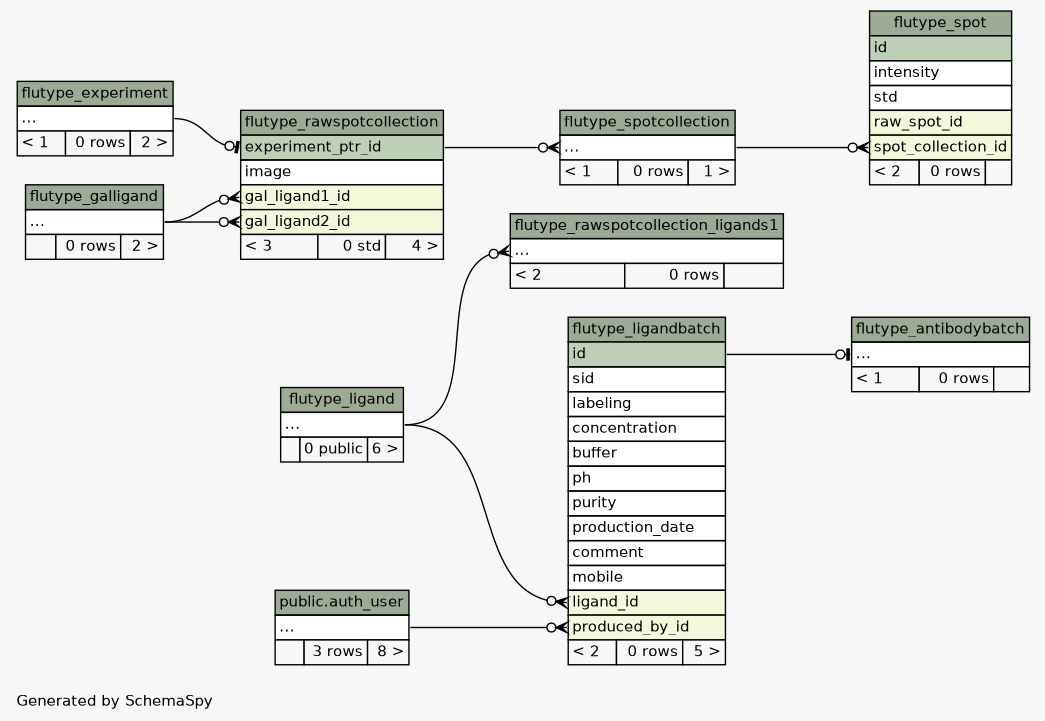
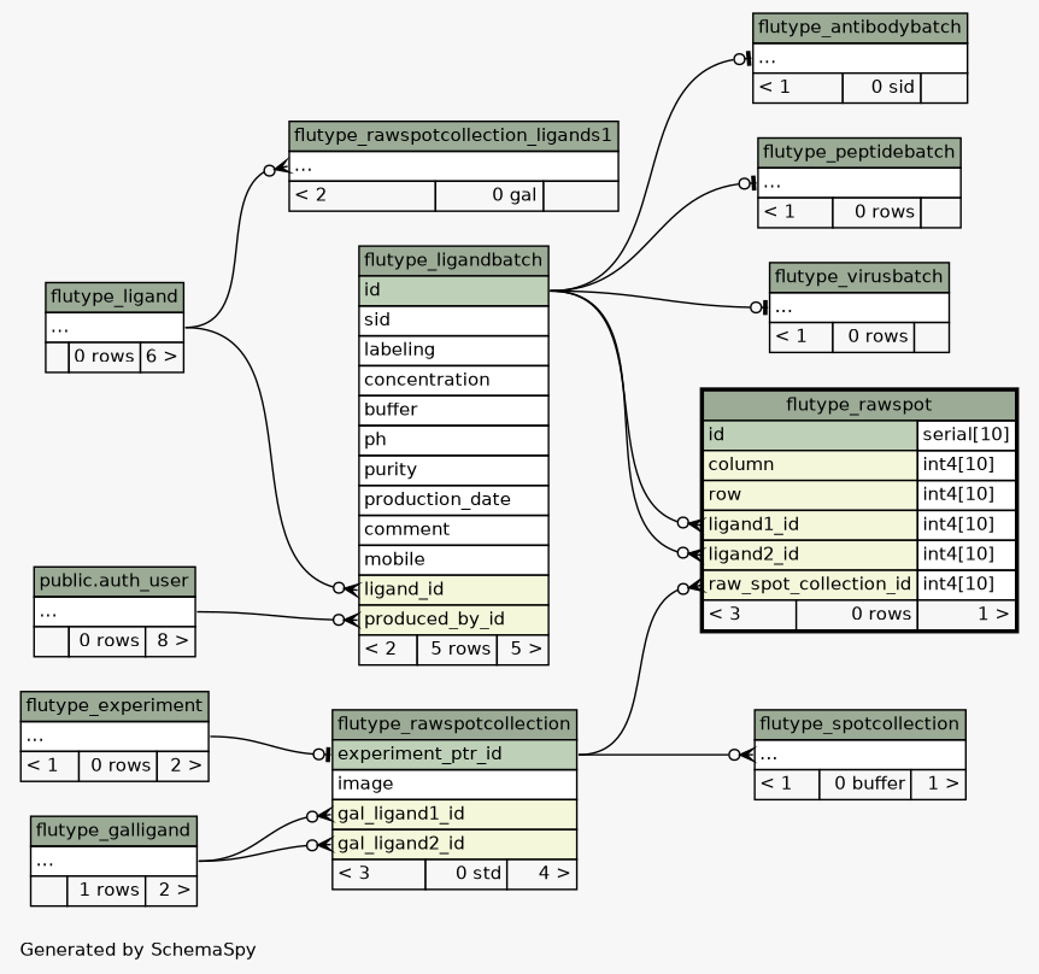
  digraph {
    bgcolor="#f7f7f7"
    fontname=Helvetica
    fontsize=11
    label="\nGenerated by SchemaSpy"
    labeljust=l
    nodesep=0.18
    rankdir=RL
    ranksep=0.46
    node [fontname=Helvetica fontsize=11 shape=plaintext]
    edge [arrowhead=none arrowsize=0.8 arrowtail=crowodot dir=back headport="elipses:e" tailport="elipses:w"]
-   n1 [label=<     <TABLE BORDER="0" CELLBORDER="1" CELLSPACING="0" BGCOLOR="#ffffff">       <TR><TD COLSPAN="3" BGCOLOR="#9bab96" ALIGN="CENTER">flutype_antibodybatch</TD></TR>       <TR><TD PORT="elipses" COLSPAN="3" ALIGN="LEFT">...</TD></TR>       <TR><TD ALIGN="LEFT" BGCOLOR="#f7f7f7">&lt; 1</TD><TD ALIGN="RIGHT" BGCOLOR="#f7f7f7">0 rows</TD><TD ALIGN="RIGHT" BGCOLOR="#f7f7f7">  </TD></TR>     </TABLE>>]
-   n2 [label=<     <TABLE BORDER="0" CELLBORDER="1" CELLSPACING="0" BGCOLOR="#ffffff">       <TR><TD COLSPAN="3" BGCOLOR="#9bab96" ALIGN="CENTER">flutype_ligandbatch</TD></TR>       <TR><TD PORT="id" COLSPAN="3" BGCOLOR="#bed1b8" ALIGN="LEFT">id</TD></TR>       <TR><TD PORT="sid" COLSPAN="3" ALIGN="LEFT">sid</TD></TR>       <TR><TD PORT="labeling" COLSPAN="3" ALIGN="LEFT">labeling</TD></TR>       <TR><TD PORT="concentration" COLSPAN="3" ALIGN="LEFT">concentration</TD></TR>       <TR><TD PORT="buffer" COLSPAN="3" ALIGN="LEFT">buffer</TD></TR>       <TR><TD PORT="ph" COLSPAN="3" ALIGN="LEFT">ph</TD></TR>       <TR><TD PORT="purity" COLSPAN="3" ALIGN="LEFT">purity</TD></TR>       <TR><TD PORT="production_date" COLSPAN="3" ALIGN="LEFT">production_date</TD></TR>       <TR><TD PORT="comment" COLSPAN="3" ALIGN="LEFT">comment</TD></TR>       <TR><TD PORT="mobile" COLSPAN="3" ALIGN="LEFT">mobile</TD></TR>       <TR><TD PORT="ligand_id" COLSPAN="3" BGCOLOR="#f4f7da" ALIGN="LEFT">ligand_id</TD></TR>       <TR><TD PORT="produced_by_id" COLSPAN="3" BGCOLOR="#f4f7da" ALIGN="LEFT">produced_by_id</TD></TR>       <TR><TD ALIGN="LEFT" BGCOLOR="#f7f7f7">&lt; 2</TD><TD ALIGN="RIGHT" BGCOLOR="#f7f7f7">0 rows</TD><TD ALIGN="RIGHT" BGCOLOR="#f7f7f7">5 &gt;</TD></TR>     </TABLE>>]
-   n3 [label=<     <TABLE BORDER="0" CELLBORDER="1" CELLSPACING="0" BGCOLOR="#ffffff">       <TR><TD COLSPAN="3" BGCOLOR="#9bab96" ALIGN="CENTER">flutype_ligand</TD></TR>       <TR><TD PORT="elipses" COLSPAN="3" ALIGN="LEFT">...</TD></TR>       <TR><TD ALIGN="LEFT" BGCOLOR="#f7f7f7">  </TD><TD ALIGN="RIGHT" BGCOLOR="#f7f7f7">0 public</TD><TD ALIGN="RIGHT" BGCOLOR="#f7f7f7">6 &gt;</TD></TR>     </TABLE>>]
-   n4 [label=<     <TABLE BORDER="0" CELLBORDER="1" CELLSPACING="0" BGCOLOR="#ffffff">       <TR><TD COLSPAN="3" BGCOLOR="#9bab96" ALIGN="CENTER">public.auth_user</TD></TR>       <TR><TD PORT="elipses" COLSPAN="3" ALIGN="LEFT">...</TD></TR>       <TR><TD ALIGN="LEFT" BGCOLOR="#f7f7f7">  </TD><TD ALIGN="RIGHT" BGCOLOR="#f7f7f7">3 rows</TD><TD ALIGN="RIGHT" BGCOLOR="#f7f7f7">8 &gt;</TD></TR>     </TABLE>>]
+   n1 [label=<     <TABLE BORDER="0" CELLBORDER="1" CELLSPACING="0" BGCOLOR="#ffffff">       <TR><TD COLSPAN="3" BGCOLOR="#9bab96" ALIGN="CENTER">flutype_antibodybatch</TD></TR>       <TR><TD PORT="elipses" COLSPAN="3" ALIGN="LEFT">...</TD></TR>       <TR><TD ALIGN="LEFT" BGCOLOR="#f7f7f7">&lt; 1</TD><TD ALIGN="RIGHT" BGCOLOR="#f7f7f7">0 sid</TD><TD ALIGN="RIGHT" BGCOLOR="#f7f7f7">  </TD></TR>     </TABLE>>]
+   n2 [label=<     <TABLE BORDER="0" CELLBORDER="1" CELLSPACING="0" BGCOLOR="#ffffff">       <TR><TD COLSPAN="3" BGCOLOR="#9bab96" ALIGN="CENTER">flutype_ligandbatch</TD></TR>       <TR><TD PORT="id" COLSPAN="3" BGCOLOR="#bed1b8" ALIGN="LEFT">id</TD></TR>       <TR><TD PORT="sid" COLSPAN="3" ALIGN="LEFT">sid</TD></TR>       <TR><TD PORT="labeling" COLSPAN="3" ALIGN="LEFT">labeling</TD></TR>       <TR><TD PORT="concentration" COLSPAN="3" ALIGN="LEFT">concentration</TD></TR>       <TR><TD PORT="buffer" COLSPAN="3" ALIGN="LEFT">buffer</TD></TR>       <TR><TD PORT="ph" COLSPAN="3" ALIGN="LEFT">ph</TD></TR>       <TR><TD PORT="purity" COLSPAN="3" ALIGN="LEFT">purity</TD></TR>       <TR><TD PORT="production_date" COLSPAN="3" ALIGN="LEFT">production_date</TD></TR>       <TR><TD PORT="comment" COLSPAN="3" ALIGN="LEFT">comment</TD></TR>       <TR><TD PORT="mobile" COLSPAN="3" ALIGN="LEFT">mobile</TD></TR>       <TR><TD PORT="ligand_id" COLSPAN="3" BGCOLOR="#f4f7da" ALIGN="LEFT">ligand_id</TD></TR>       <TR><TD PORT="produced_by_id" COLSPAN="3" BGCOLOR="#f4f7da" ALIGN="LEFT">produced_by_id</TD></TR>       <TR><TD ALIGN="LEFT" BGCOLOR="#f7f7f7">&lt; 2</TD><TD ALIGN="RIGHT" BGCOLOR="#f7f7f7">5 rows</TD><TD ALIGN="RIGHT" BGCOLOR="#f7f7f7">5 &gt;</TD></TR>     </TABLE>>]
+   n3 [label=<     <TABLE BORDER="0" CELLBORDER="1" CELLSPACING="0" BGCOLOR="#ffffff">       <TR><TD COLSPAN="3" BGCOLOR="#9bab96" ALIGN="CENTER">flutype_ligand</TD></TR>       <TR><TD PORT="elipses" COLSPAN="3" ALIGN="LEFT">...</TD></TR>       <TR><TD ALIGN="LEFT" BGCOLOR="#f7f7f7">  </TD><TD ALIGN="RIGHT" BGCOLOR="#f7f7f7">0 rows</TD><TD ALIGN="RIGHT" BGCOLOR="#f7f7f7">6 &gt;</TD></TR>     </TABLE>>]
+   n4 [label=<     <TABLE BORDER="0" CELLBORDER="1" CELLSPACING="0" BGCOLOR="#ffffff">       <TR><TD COLSPAN="3" BGCOLOR="#9bab96" ALIGN="CENTER">public.auth_user</TD></TR>       <TR><TD PORT="elipses" COLSPAN="3" ALIGN="LEFT">...</TD></TR>       <TR><TD ALIGN="LEFT" BGCOLOR="#f7f7f7">  </TD><TD ALIGN="RIGHT" BGCOLOR="#f7f7f7">0 rows</TD><TD ALIGN="RIGHT" BGCOLOR="#f7f7f7">8 &gt;</TD></TR>     </TABLE>>]
+   n5 [label=<     <TABLE BORDER="0" CELLBORDER="1" CELLSPACING="0" BGCOLOR="#ffffff">       <TR><TD COLSPAN="3" BGCOLOR="#9bab96" ALIGN="CENTER">flutype_peptidebatch</TD></TR>       <TR><TD PORT="elipses" COLSPAN="3" ALIGN="LEFT">...</TD></TR>       <TR><TD ALIGN="LEFT" BGCOLOR="#f7f7f7">&lt; 1</TD><TD ALIGN="RIGHT" BGCOLOR="#f7f7f7">0 rows</TD><TD ALIGN="RIGHT" BGCOLOR="#f7f7f7">  </TD></TR>     </TABLE>>]
+   n6 [label=<     <TABLE BORDER="2" CELLBORDER="1" CELLSPACING="0" BGCOLOR="#ffffff">       <TR><TD COLSPAN="3" BGCOLOR="#9bab96" ALIGN="CENTER">flutype_rawspot</TD></TR>       <TR><TD PORT="id" COLSPAN="2" BGCOLOR="#bed1b8" ALIGN="LEFT">id</TD><TD PORT="id.type" ALIGN="LEFT">serial[10]</TD></TR>       <TR><TD PORT="column" COLSPAN="2" BGCOLOR="#f4f7da" ALIGN="LEFT">column</TD><TD PORT="column.type" ALIGN="LEFT">int4[10]</TD></TR>       <TR><TD PORT="row" COLSPAN="2" BGCOLOR="#f4f7da" ALIGN="LEFT">row</TD><TD PORT="row.type" ALIGN="LEFT">int4[10]</TD></TR>       <TR><TD PORT="ligand1_id" COLSPAN="2" BGCOLOR="#f4f7da" ALIGN="LEFT">ligand1_id</TD><TD PORT="ligand1_id.type" ALIGN="LEFT">int4[10]</TD></TR>       <TR><TD PORT="ligand2_id" COLSPAN="2" BGCOLOR="#f4f7da" ALIGN="LEFT">ligand2_id</TD><TD PORT="ligand2_id.type" ALIGN="LEFT">int4[10]</TD></TR>       <TR><TD PORT="raw_spot_collection_id" COLSPAN="2" BGCOLOR="#f4f7da" ALIGN="LEFT">raw_spot_collection_id</TD><TD PORT="raw_spot_collection_id.type" ALIGN="LEFT">int4[10]</TD></TR>       <TR><TD ALIGN="LEFT" BGCOLOR="#f7f7f7">&lt; 3</TD><TD ALIGN="RIGHT" BGCOLOR="#f7f7f7">0 rows</TD><TD ALIGN="RIGHT" BGCOLOR="#f7f7f7">1 &gt;</TD></TR>     </TABLE>>]
    n7 [label=<     <TABLE BORDER="0" CELLBORDER="1" CELLSPACING="0" BGCOLOR="#ffffff">       <TR><TD COLSPAN="3" BGCOLOR="#9bab96" ALIGN="CENTER">flutype_rawspotcollection</TD></TR>       <TR><TD PORT="experiment_ptr_id" COLSPAN="3" BGCOLOR="#bed1b8" ALIGN="LEFT">experiment_ptr_id</TD></TR>       <TR><TD PORT="image" COLSPAN="3" ALIGN="LEFT">image</TD></TR>       <TR><TD PORT="gal_ligand1_id" COLSPAN="3" BGCOLOR="#f4f7da" ALIGN="LEFT">gal_ligand1_id</TD></TR>       <TR><TD PORT="gal_ligand2_id" COLSPAN="3" BGCOLOR="#f4f7da" ALIGN="LEFT">gal_ligand2_id</TD></TR>       <TR><TD ALIGN="LEFT" BGCOLOR="#f7f7f7">&lt; 3</TD><TD ALIGN="RIGHT" BGCOLOR="#f7f7f7">0 std</TD><TD ALIGN="RIGHT" BGCOLOR="#f7f7f7">4 &gt;</TD></TR>     </TABLE>>]
    n8 [label=<     <TABLE BORDER="0" CELLBORDER="1" CELLSPACING="0" BGCOLOR="#ffffff">       <TR><TD COLSPAN="3" BGCOLOR="#9bab96" ALIGN="CENTER">flutype_experiment</TD></TR>       <TR><TD PORT="elipses" COLSPAN="3" ALIGN="LEFT">...</TD></TR>       <TR><TD ALIGN="LEFT" BGCOLOR="#f7f7f7">&lt; 1</TD><TD ALIGN="RIGHT" BGCOLOR="#f7f7f7">0 rows</TD><TD ALIGN="RIGHT" BGCOLOR="#f7f7f7">2 &gt;</TD></TR>     </TABLE>>]
-   n9 [label=<     <TABLE BORDER="0" CELLBORDER="1" CELLSPACING="0" BGCOLOR="#ffffff">       <TR><TD COLSPAN="3" BGCOLOR="#9bab96" ALIGN="CENTER">flutype_galligand</TD></TR>       <TR><TD PORT="elipses" COLSPAN="3" ALIGN="LEFT">...</TD></TR>       <TR><TD ALIGN="LEFT" BGCOLOR="#f7f7f7">  </TD><TD ALIGN="RIGHT" BGCOLOR="#f7f7f7">0 rows</TD><TD ALIGN="RIGHT" BGCOLOR="#f7f7f7">2 &gt;</TD></TR>     </TABLE>>]
-   n10 [label=<     <TABLE BORDER="0" CELLBORDER="1" CELLSPACING="0" BGCOLOR="#ffffff">       <TR><TD COLSPAN="3" BGCOLOR="#9bab96" ALIGN="CENTER">flutype_rawspotcollection_ligands1</TD></TR>       <TR><TD PORT="elipses" COLSPAN="3" ALIGN="LEFT">...</TD></TR>       <TR><TD ALIGN="LEFT" BGCOLOR="#f7f7f7">&lt; 2</TD><TD ALIGN="RIGHT" BGCOLOR="#f7f7f7">0 rows</TD><TD ALIGN="RIGHT" BGCOLOR="#f7f7f7">  </TD></TR>     </TABLE>>]
-   n11 [label=<     <TABLE BORDER="0" CELLBORDER="1" CELLSPACING="0" BGCOLOR="#ffffff">       <TR><TD COLSPAN="3" BGCOLOR="#9bab96" ALIGN="CENTER">flutype_spot</TD></TR>       <TR><TD PORT="id" COLSPAN="3" BGCOLOR="#bed1b8" ALIGN="LEFT">id</TD></TR>       <TR><TD PORT="intensity" COLSPAN="3" ALIGN="LEFT">intensity</TD></TR>       <TR><TD PORT="std" COLSPAN="3" ALIGN="LEFT">std</TD></TR>       <TR><TD PORT="raw_spot_id" COLSPAN="3" BGCOLOR="#f4f7da" ALIGN="LEFT">raw_spot_id</TD></TR>       <TR><TD PORT="spot_collection_id" COLSPAN="3" BGCOLOR="#f4f7da" ALIGN="LEFT">spot_collection_id</TD></TR>       <TR><TD ALIGN="LEFT" BGCOLOR="#f7f7f7">&lt; 2</TD><TD ALIGN="RIGHT" BGCOLOR="#f7f7f7">0 rows</TD><TD ALIGN="RIGHT" BGCOLOR="#f7f7f7">  </TD></TR>     </TABLE>>]
-   n12 [label=<     <TABLE BORDER="0" CELLBORDER="1" CELLSPACING="0" BGCOLOR="#ffffff">       <TR><TD COLSPAN="3" BGCOLOR="#9bab96" ALIGN="CENTER">flutype_spotcollection</TD></TR>       <TR><TD PORT="elipses" COLSPAN="3" ALIGN="LEFT">...</TD></TR>       <TR><TD ALIGN="LEFT" BGCOLOR="#f7f7f7">&lt; 1</TD><TD ALIGN="RIGHT" BGCOLOR="#f7f7f7">0 rows</TD><TD ALIGN="RIGHT" BGCOLOR="#f7f7f7">1 &gt;</TD></TR>     </TABLE>>]
+   n9 [label=<     <TABLE BORDER="0" CELLBORDER="1" CELLSPACING="0" BGCOLOR="#ffffff">       <TR><TD COLSPAN="3" BGCOLOR="#9bab96" ALIGN="CENTER">flutype_galligand</TD></TR>       <TR><TD PORT="elipses" COLSPAN="3" ALIGN="LEFT">...</TD></TR>       <TR><TD ALIGN="LEFT" BGCOLOR="#f7f7f7">  </TD><TD ALIGN="RIGHT" BGCOLOR="#f7f7f7">1 rows</TD><TD ALIGN="RIGHT" BGCOLOR="#f7f7f7">2 &gt;</TD></TR>     </TABLE>>]
+   n10 [label=<     <TABLE BORDER="0" CELLBORDER="1" CELLSPACING="0" BGCOLOR="#ffffff">       <TR><TD COLSPAN="3" BGCOLOR="#9bab96" ALIGN="CENTER">flutype_rawspotcollection_ligands1</TD></TR>       <TR><TD PORT="elipses" COLSPAN="3" ALIGN="LEFT">...</TD></TR>       <TR><TD ALIGN="LEFT" BGCOLOR="#f7f7f7">&lt; 2</TD><TD ALIGN="RIGHT" BGCOLOR="#f7f7f7">0 gal</TD><TD ALIGN="RIGHT" BGCOLOR="#f7f7f7">  </TD></TR>     </TABLE>>]
+   n12 [label=<     <TABLE BORDER="0" CELLBORDER="1" CELLSPACING="0" BGCOLOR="#ffffff">       <TR><TD COLSPAN="3" BGCOLOR="#9bab96" ALIGN="CENTER">flutype_spotcollection</TD></TR>       <TR><TD PORT="elipses" COLSPAN="3" ALIGN="LEFT">...</TD></TR>       <TR><TD ALIGN="LEFT" BGCOLOR="#f7f7f7">&lt; 1</TD><TD ALIGN="RIGHT" BGCOLOR="#f7f7f7">0 buffer</TD><TD ALIGN="RIGHT" BGCOLOR="#f7f7f7">1 &gt;</TD></TR>     </TABLE>>]
+   n13 [label=<     <TABLE BORDER="0" CELLBORDER="1" CELLSPACING="0" BGCOLOR="#ffffff">       <TR><TD COLSPAN="3" BGCOLOR="#9bab96" ALIGN="CENTER">flutype_virusbatch</TD></TR>       <TR><TD PORT="elipses" COLSPAN="3" ALIGN="LEFT">...</TD></TR>       <TR><TD ALIGN="LEFT" BGCOLOR="#f7f7f7">&lt; 1</TD><TD ALIGN="RIGHT" BGCOLOR="#f7f7f7">0 rows</TD><TD ALIGN="RIGHT" BGCOLOR="#f7f7f7">  </TD></TR>     </TABLE>>]
    n1 -> n2 [arrowtail=teeodot headport="id:e"]
    n2 -> n3 [tailport="ligand_id:w"]
    n2 -> n4 [tailport="produced_by_id:w"]
+   n5 -> n2 [arrowtail=teeodot headport="id:e"]
+   n6 -> n2 [headport="id:e" tailport="ligand1_id:w"]
+   n6 -> n2 [headport="id:e" tailport="ligand2_id:w"]
+   n6 -> n7 [headport="experiment_ptr_id:e" tailport="raw_spot_collection_id:w"]
    n7 -> n8 [arrowtail=teeodot tailport="experiment_ptr_id:w"]
    n7 -> n9 [tailport="gal_ligand1_id:w"]
    n7 -> n9 [tailport="gal_ligand2_id:w"]
    n10 -> n3
-   n11 -> n12 [tailport="spot_collection_id:w"]
    n12 -> n7 [headport="experiment_ptr_id:e"]
+   n13 -> n2 [arrowtail=teeodot headport="id:e"]
  }
